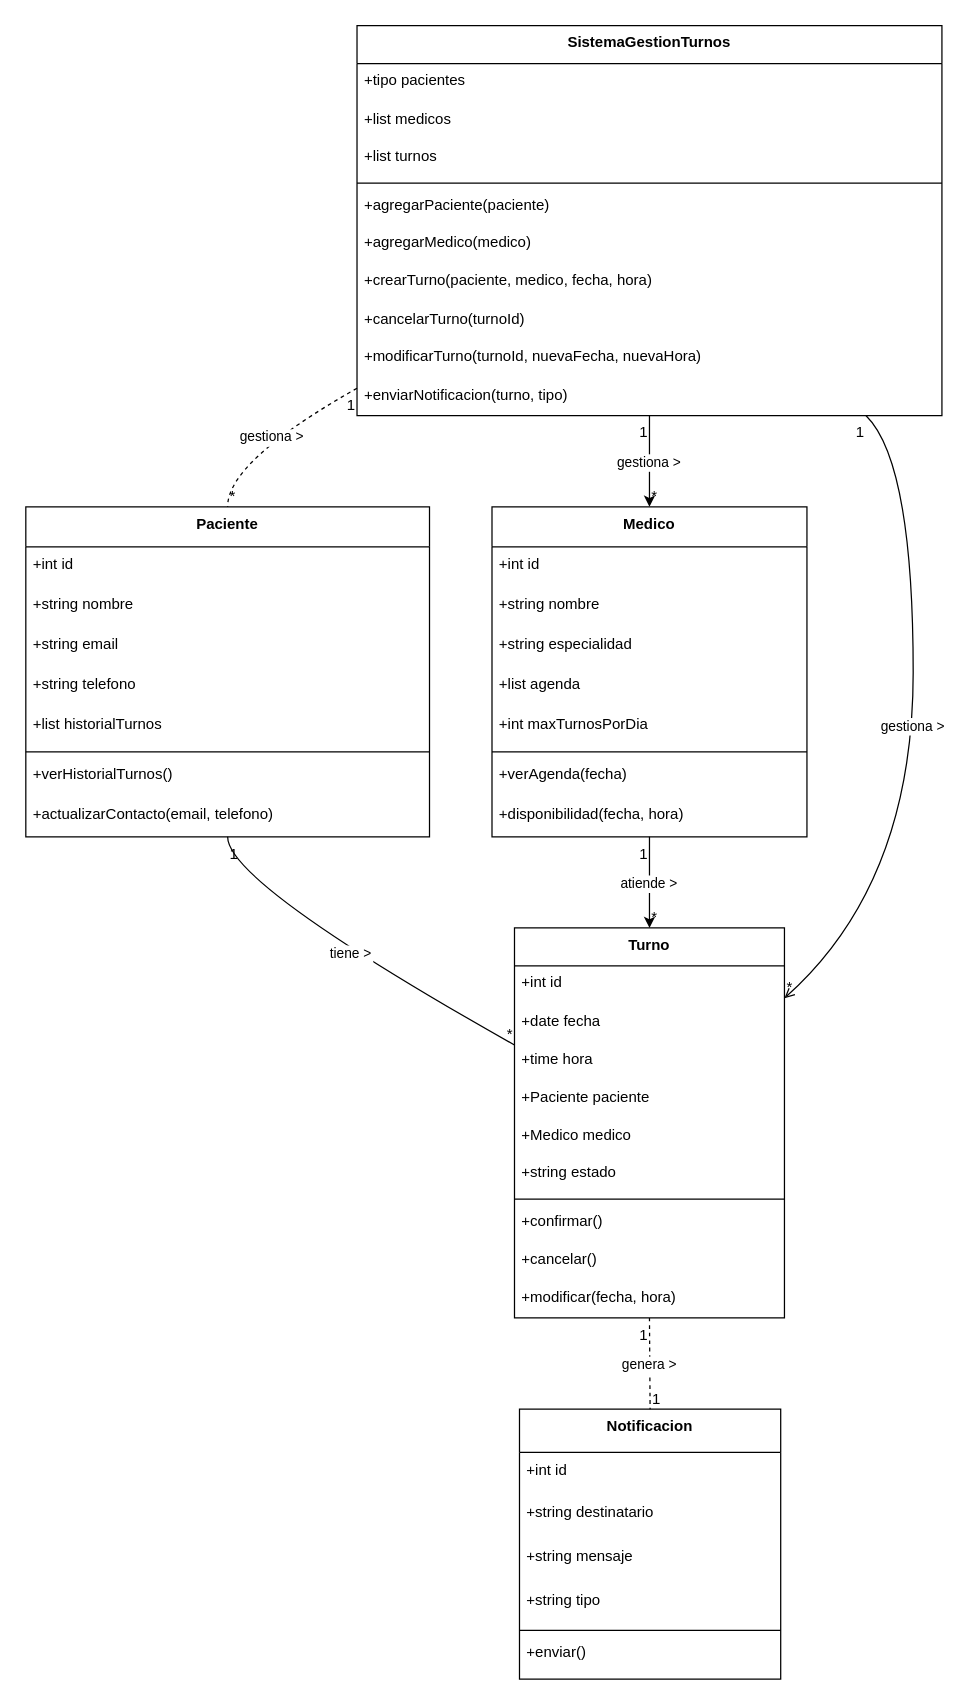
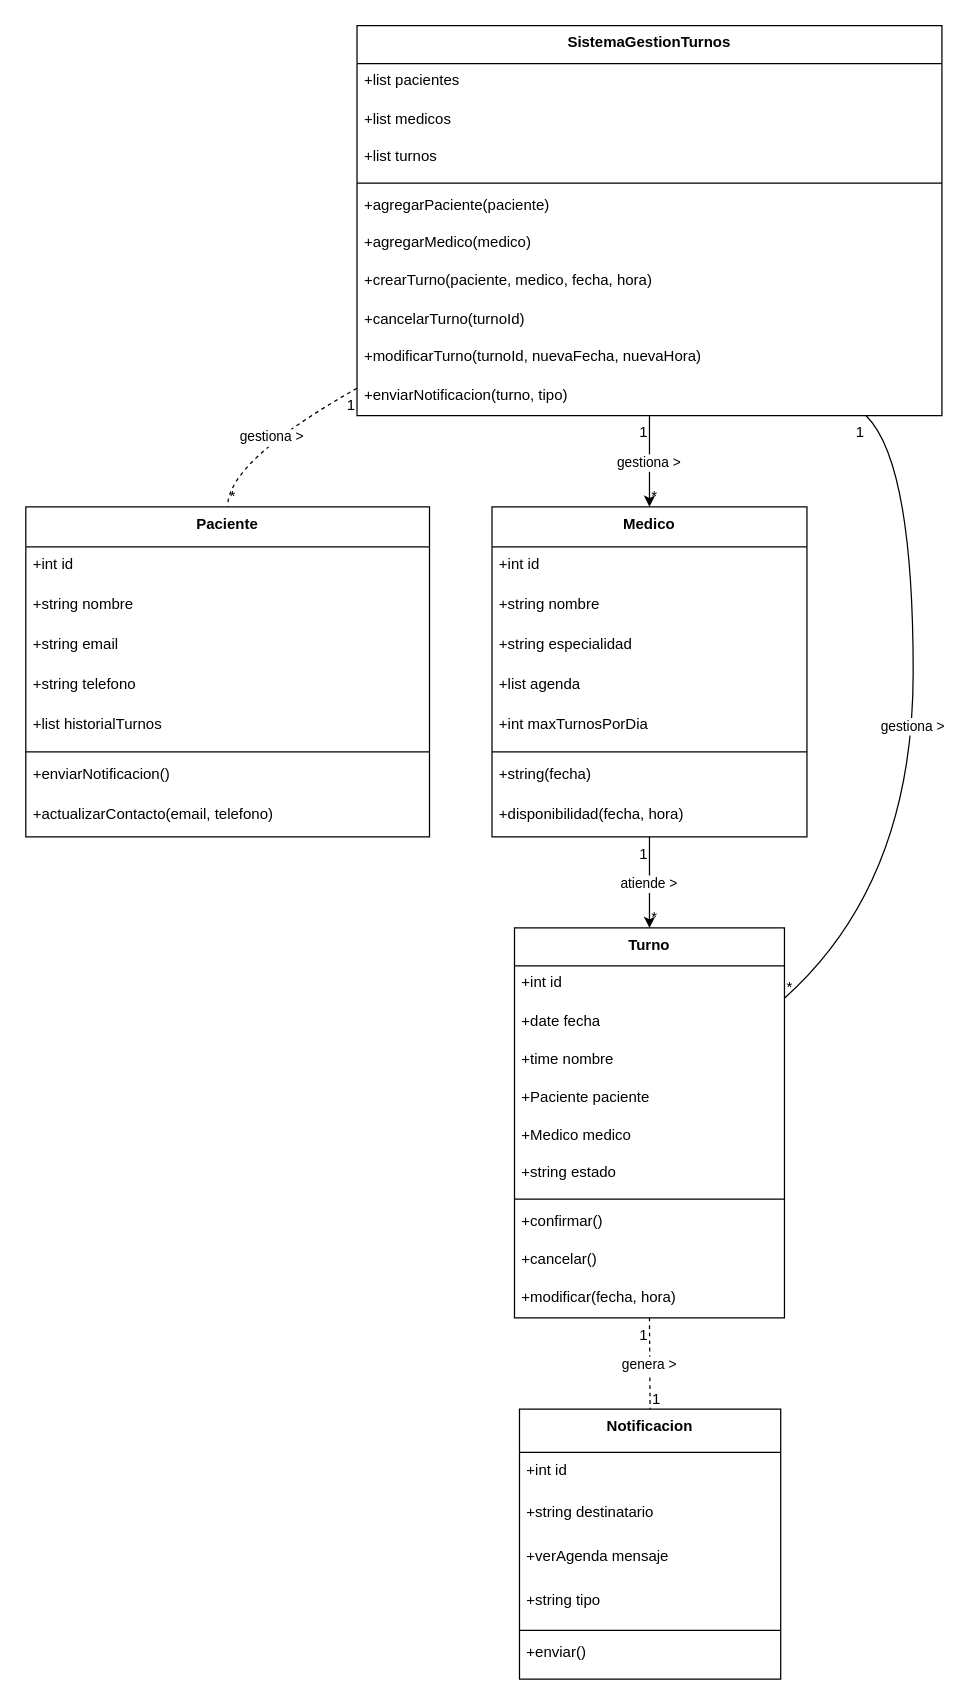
  <mxCell id="0" />
  <mxCell id="1" parent="0" />
  <mxCell id="2" value="Paciente" style="swimlane;fontStyle=1;align=center;verticalAlign=top;childLayout=stackLayout;horizontal=1;startSize=32;horizontalStack=0;resizeParent=1;resizeParentMax=0;resizeLast=0;collapsible=0;marginBottom=0;" vertex="1" parent="1"><mxGeometry x="20" y="405" width="323" height="264" as="geometry" /></mxCell>
  <mxCell id="3" value="+int id" style="text;strokeColor=none;fillColor=none;align=left;verticalAlign=top;spacingLeft=4;spacingRight=4;overflow=hidden;rotatable=0;points=[[0,0.5],[1,0.5]];portConstraint=eastwest;" vertex="1" parent="2"><mxGeometry y="32" width="323" height="32" as="geometry" /></mxCell>
  <mxCell id="4" value="+string nombre" style="text;strokeColor=none;fillColor=none;align=left;verticalAlign=top;spacingLeft=4;spacingRight=4;overflow=hidden;rotatable=0;points=[[0,0.5],[1,0.5]];portConstraint=eastwest;" vertex="1" parent="2"><mxGeometry y="64" width="323" height="32" as="geometry" /></mxCell>
  <mxCell id="5" value="+string email" style="text;strokeColor=none;fillColor=none;align=left;verticalAlign=top;spacingLeft=4;spacingRight=4;overflow=hidden;rotatable=0;points=[[0,0.5],[1,0.5]];portConstraint=eastwest;" vertex="1" parent="2"><mxGeometry y="96" width="323" height="32" as="geometry" /></mxCell>
  <mxCell id="6" value="+string telefono" style="text;strokeColor=none;fillColor=none;align=left;verticalAlign=top;spacingLeft=4;spacingRight=4;overflow=hidden;rotatable=0;points=[[0,0.5],[1,0.5]];portConstraint=eastwest;" vertex="1" parent="2"><mxGeometry y="128" width="323" height="32" as="geometry" /></mxCell>
  <mxCell id="7" value="+list historialTurnos" style="text;strokeColor=none;fillColor=none;align=left;verticalAlign=top;spacingLeft=4;spacingRight=4;overflow=hidden;rotatable=0;points=[[0,0.5],[1,0.5]];portConstraint=eastwest;" vertex="1" parent="2"><mxGeometry y="160" width="323" height="32" as="geometry" /></mxCell>
  <mxCell id="8" style="line;strokeWidth=1;fillColor=none;align=left;verticalAlign=middle;spacingTop=-1;spacingLeft=3;spacingRight=3;rotatable=0;labelPosition=right;points=[];portConstraint=eastwest;strokeColor=inherit;" vertex="1" parent="2"><mxGeometry y="192" width="323" height="8" as="geometry" /></mxCell>
- <mxCell id="9" value="+verHistorialTurnos()" style="text;strokeColor=none;fillColor=none;align=left;verticalAlign=top;spacingLeft=4;spacingRight=4;overflow=hidden;rotatable=0;points=[[0,0.5],[1,0.5]];portConstraint=eastwest;" vertex="1" parent="2"><mxGeometry y="200" width="323" height="32" as="geometry" /></mxCell>
+ <mxCell id="9" value="+enviarNotificacion()" style="text;strokeColor=none;fillColor=none;align=left;verticalAlign=top;spacingLeft=4;spacingRight=4;overflow=hidden;rotatable=0;points=[[0,0.5],[1,0.5]];portConstraint=eastwest;" vertex="1" parent="2"><mxGeometry y="200" width="323" height="32" as="geometry" /></mxCell>
  <mxCell id="10" value="+actualizarContacto(email, telefono)" style="text;strokeColor=none;fillColor=none;align=left;verticalAlign=top;spacingLeft=4;spacingRight=4;overflow=hidden;rotatable=0;points=[[0,0.5],[1,0.5]];portConstraint=eastwest;" vertex="1" parent="2"><mxGeometry y="232" width="323" height="32" as="geometry" /></mxCell>
  <mxCell id="11" value="Medico" style="swimlane;fontStyle=1;align=center;verticalAlign=top;childLayout=stackLayout;horizontal=1;startSize=32;horizontalStack=0;resizeParent=1;resizeParentMax=0;resizeLast=0;collapsible=0;marginBottom=0;" vertex="1" parent="1"><mxGeometry x="393" y="405" width="252" height="264" as="geometry" /></mxCell>
  <mxCell id="12" value="+int id" style="text;strokeColor=none;fillColor=none;align=left;verticalAlign=top;spacingLeft=4;spacingRight=4;overflow=hidden;rotatable=0;points=[[0,0.5],[1,0.5]];portConstraint=eastwest;" vertex="1" parent="11"><mxGeometry y="32" width="252" height="32" as="geometry" /></mxCell>
  <mxCell id="13" value="+string nombre" style="text;strokeColor=none;fillColor=none;align=left;verticalAlign=top;spacingLeft=4;spacingRight=4;overflow=hidden;rotatable=0;points=[[0,0.5],[1,0.5]];portConstraint=eastwest;" vertex="1" parent="11"><mxGeometry y="64" width="252" height="32" as="geometry" /></mxCell>
  <mxCell id="14" value="+string especialidad" style="text;strokeColor=none;fillColor=none;align=left;verticalAlign=top;spacingLeft=4;spacingRight=4;overflow=hidden;rotatable=0;points=[[0,0.5],[1,0.5]];portConstraint=eastwest;" vertex="1" parent="11"><mxGeometry y="96" width="252" height="32" as="geometry" /></mxCell>
  <mxCell id="15" value="+list agenda" style="text;strokeColor=none;fillColor=none;align=left;verticalAlign=top;spacingLeft=4;spacingRight=4;overflow=hidden;rotatable=0;points=[[0,0.5],[1,0.5]];portConstraint=eastwest;" vertex="1" parent="11"><mxGeometry y="128" width="252" height="32" as="geometry" /></mxCell>
  <mxCell id="16" value="+int maxTurnosPorDia" style="text;strokeColor=none;fillColor=none;align=left;verticalAlign=top;spacingLeft=4;spacingRight=4;overflow=hidden;rotatable=0;points=[[0,0.5],[1,0.5]];portConstraint=eastwest;" vertex="1" parent="11"><mxGeometry y="160" width="252" height="32" as="geometry" /></mxCell>
  <mxCell id="17" style="line;strokeWidth=1;fillColor=none;align=left;verticalAlign=middle;spacingTop=-1;spacingLeft=3;spacingRight=3;rotatable=0;labelPosition=right;points=[];portConstraint=eastwest;strokeColor=inherit;" vertex="1" parent="11"><mxGeometry y="192" width="252" height="8" as="geometry" /></mxCell>
- <mxCell id="18" value="+verAgenda(fecha)" style="text;strokeColor=none;fillColor=none;align=left;verticalAlign=top;spacingLeft=4;spacingRight=4;overflow=hidden;rotatable=0;points=[[0,0.5],[1,0.5]];portConstraint=eastwest;" vertex="1" parent="11"><mxGeometry y="200" width="252" height="32" as="geometry" /></mxCell>
+ <mxCell id="18" value="+string(fecha)" style="text;strokeColor=none;fillColor=none;align=left;verticalAlign=top;spacingLeft=4;spacingRight=4;overflow=hidden;rotatable=0;points=[[0,0.5],[1,0.5]];portConstraint=eastwest;" vertex="1" parent="11"><mxGeometry y="200" width="252" height="32" as="geometry" /></mxCell>
  <mxCell id="19" value="+disponibilidad(fecha, hora)" style="text;strokeColor=none;fillColor=none;align=left;verticalAlign=top;spacingLeft=4;spacingRight=4;overflow=hidden;rotatable=0;points=[[0,0.5],[1,0.5]];portConstraint=eastwest;" vertex="1" parent="11"><mxGeometry y="232" width="252" height="32" as="geometry" /></mxCell>
  <mxCell id="20" value="Turno" style="swimlane;fontStyle=1;align=center;verticalAlign=top;childLayout=stackLayout;horizontal=1;startSize=30.4;horizontalStack=0;resizeParent=1;resizeParentMax=0;resizeLast=0;collapsible=0;marginBottom=0;" vertex="1" parent="1"><mxGeometry x="411" y="742" width="216" height="312" as="geometry" /></mxCell>
  <mxCell id="21" value="+int id" style="text;strokeColor=none;fillColor=none;align=left;verticalAlign=top;spacingLeft=4;spacingRight=4;overflow=hidden;rotatable=0;points=[[0,0.5],[1,0.5]];portConstraint=eastwest;" vertex="1" parent="20"><mxGeometry y="30" width="216" height="30" as="geometry" /></mxCell>
  <mxCell id="22" value="+date fecha" style="text;strokeColor=none;fillColor=none;align=left;verticalAlign=top;spacingLeft=4;spacingRight=4;overflow=hidden;rotatable=0;points=[[0,0.5],[1,0.5]];portConstraint=eastwest;" vertex="1" parent="20"><mxGeometry y="61" width="216" height="30" as="geometry" /></mxCell>
- <mxCell id="23" value="+time hora" style="text;strokeColor=none;fillColor=none;align=left;verticalAlign=top;spacingLeft=4;spacingRight=4;overflow=hidden;rotatable=0;points=[[0,0.5],[1,0.5]];portConstraint=eastwest;" vertex="1" parent="20"><mxGeometry y="91" width="216" height="30" as="geometry" /></mxCell>
+ <mxCell id="23" value="+time nombre" style="text;strokeColor=none;fillColor=none;align=left;verticalAlign=top;spacingLeft=4;spacingRight=4;overflow=hidden;rotatable=0;points=[[0,0.5],[1,0.5]];portConstraint=eastwest;" vertex="1" parent="20"><mxGeometry y="91" width="216" height="30" as="geometry" /></mxCell>
  <mxCell id="24" value="+Paciente paciente" style="text;strokeColor=none;fillColor=none;align=left;verticalAlign=top;spacingLeft=4;spacingRight=4;overflow=hidden;rotatable=0;points=[[0,0.5],[1,0.5]];portConstraint=eastwest;" vertex="1" parent="20"><mxGeometry y="122" width="216" height="30" as="geometry" /></mxCell>
  <mxCell id="25" value="+Medico medico" style="text;strokeColor=none;fillColor=none;align=left;verticalAlign=top;spacingLeft=4;spacingRight=4;overflow=hidden;rotatable=0;points=[[0,0.5],[1,0.5]];portConstraint=eastwest;" vertex="1" parent="20"><mxGeometry y="152" width="216" height="30" as="geometry" /></mxCell>
  <mxCell id="26" value="+string estado" style="text;strokeColor=none;fillColor=none;align=left;verticalAlign=top;spacingLeft=4;spacingRight=4;overflow=hidden;rotatable=0;points=[[0,0.5],[1,0.5]];portConstraint=eastwest;" vertex="1" parent="20"><mxGeometry y="182" width="216" height="30" as="geometry" /></mxCell>
  <mxCell id="27" style="line;strokeWidth=1;fillColor=none;align=left;verticalAlign=middle;spacingTop=-1;spacingLeft=3;spacingRight=3;rotatable=0;labelPosition=right;points=[];portConstraint=eastwest;strokeColor=inherit;" vertex="1" parent="20"><mxGeometry y="213" width="216" height="8" as="geometry" /></mxCell>
  <mxCell id="28" value="+confirmar()" style="text;strokeColor=none;fillColor=none;align=left;verticalAlign=top;spacingLeft=4;spacingRight=4;overflow=hidden;rotatable=0;points=[[0,0.5],[1,0.5]];portConstraint=eastwest;" vertex="1" parent="20"><mxGeometry y="221" width="216" height="30" as="geometry" /></mxCell>
  <mxCell id="29" value="+cancelar()" style="text;strokeColor=none;fillColor=none;align=left;verticalAlign=top;spacingLeft=4;spacingRight=4;overflow=hidden;rotatable=0;points=[[0,0.5],[1,0.5]];portConstraint=eastwest;" vertex="1" parent="20"><mxGeometry y="251" width="216" height="30" as="geometry" /></mxCell>
  <mxCell id="30" value="+modificar(fecha, hora)" style="text;strokeColor=none;fillColor=none;align=left;verticalAlign=top;spacingLeft=4;spacingRight=4;overflow=hidden;rotatable=0;points=[[0,0.5],[1,0.5]];portConstraint=eastwest;" vertex="1" parent="20"><mxGeometry y="282" width="216" height="30" as="geometry" /></mxCell>
  <mxCell id="31" value="Notificacion" style="swimlane;fontStyle=1;align=center;verticalAlign=top;childLayout=stackLayout;horizontal=1;startSize=34.667;horizontalStack=0;resizeParent=1;resizeParentMax=0;resizeLast=0;collapsible=0;marginBottom=0;" vertex="1" parent="1"><mxGeometry x="415" y="1127" width="209" height="216" as="geometry" /></mxCell>
  <mxCell id="32" value="+int id" style="text;strokeColor=none;fillColor=none;align=left;verticalAlign=top;spacingLeft=4;spacingRight=4;overflow=hidden;rotatable=0;points=[[0,0.5],[1,0.5]];portConstraint=eastwest;" vertex="1" parent="31"><mxGeometry y="35" width="209" height="35" as="geometry" /></mxCell>
  <mxCell id="33" value="+string destinatario" style="text;strokeColor=none;fillColor=none;align=left;verticalAlign=top;spacingLeft=4;spacingRight=4;overflow=hidden;rotatable=0;points=[[0,0.5],[1,0.5]];portConstraint=eastwest;" vertex="1" parent="31"><mxGeometry y="69" width="209" height="35" as="geometry" /></mxCell>
- <mxCell id="34" value="+string mensaje" style="text;strokeColor=none;fillColor=none;align=left;verticalAlign=top;spacingLeft=4;spacingRight=4;overflow=hidden;rotatable=0;points=[[0,0.5],[1,0.5]];portConstraint=eastwest;" vertex="1" parent="31"><mxGeometry y="104" width="209" height="35" as="geometry" /></mxCell>
+ <mxCell id="34" value="+verAgenda mensaje" style="text;strokeColor=none;fillColor=none;align=left;verticalAlign=top;spacingLeft=4;spacingRight=4;overflow=hidden;rotatable=0;points=[[0,0.5],[1,0.5]];portConstraint=eastwest;" vertex="1" parent="31"><mxGeometry y="104" width="209" height="35" as="geometry" /></mxCell>
  <mxCell id="35" value="+string tipo" style="text;strokeColor=none;fillColor=none;align=left;verticalAlign=top;spacingLeft=4;spacingRight=4;overflow=hidden;rotatable=0;points=[[0,0.5],[1,0.5]];portConstraint=eastwest;" vertex="1" parent="31"><mxGeometry y="139" width="209" height="35" as="geometry" /></mxCell>
  <mxCell id="36" style="line;strokeWidth=1;fillColor=none;align=left;verticalAlign=middle;spacingTop=-1;spacingLeft=3;spacingRight=3;rotatable=0;labelPosition=right;points=[];portConstraint=eastwest;strokeColor=inherit;" vertex="1" parent="31"><mxGeometry y="173" width="209" height="8" as="geometry" /></mxCell>
  <mxCell id="37" value="+enviar()" style="text;strokeColor=none;fillColor=none;align=left;verticalAlign=top;spacingLeft=4;spacingRight=4;overflow=hidden;rotatable=0;points=[[0,0.5],[1,0.5]];portConstraint=eastwest;" vertex="1" parent="31"><mxGeometry y="181" width="209" height="35" as="geometry" /></mxCell>
  <mxCell id="38" value="SistemaGestionTurnos" style="swimlane;fontStyle=1;align=center;verticalAlign=top;childLayout=stackLayout;horizontal=1;startSize=30.4;horizontalStack=0;resizeParent=1;resizeParentMax=0;resizeLast=0;collapsible=0;marginBottom=0;" vertex="1" parent="1"><mxGeometry x="285" y="20" width="468" height="312" as="geometry" /></mxCell>
- <mxCell id="39" value="+tipo pacientes" style="text;strokeColor=none;fillColor=none;align=left;verticalAlign=top;spacingLeft=4;spacingRight=4;overflow=hidden;rotatable=0;points=[[0,0.5],[1,0.5]];portConstraint=eastwest;" vertex="1" parent="38"><mxGeometry y="30" width="468" height="30" as="geometry" /></mxCell>
+ <mxCell id="39" value="+list pacientes" style="text;strokeColor=none;fillColor=none;align=left;verticalAlign=top;spacingLeft=4;spacingRight=4;overflow=hidden;rotatable=0;points=[[0,0.5],[1,0.5]];portConstraint=eastwest;" vertex="1" parent="38"><mxGeometry y="30" width="468" height="30" as="geometry" /></mxCell>
  <mxCell id="40" value="+list medicos" style="text;strokeColor=none;fillColor=none;align=left;verticalAlign=top;spacingLeft=4;spacingRight=4;overflow=hidden;rotatable=0;points=[[0,0.5],[1,0.5]];portConstraint=eastwest;" vertex="1" parent="38"><mxGeometry y="61" width="468" height="30" as="geometry" /></mxCell>
  <mxCell id="41" value="+list turnos" style="text;strokeColor=none;fillColor=none;align=left;verticalAlign=top;spacingLeft=4;spacingRight=4;overflow=hidden;rotatable=0;points=[[0,0.5],[1,0.5]];portConstraint=eastwest;" vertex="1" parent="38"><mxGeometry y="91" width="468" height="30" as="geometry" /></mxCell>
  <mxCell id="42" style="line;strokeWidth=1;fillColor=none;align=left;verticalAlign=middle;spacingTop=-1;spacingLeft=3;spacingRight=3;rotatable=0;labelPosition=right;points=[];portConstraint=eastwest;strokeColor=inherit;" vertex="1" parent="38"><mxGeometry y="122" width="468" height="8" as="geometry" /></mxCell>
  <mxCell id="43" value="+agregarPaciente(paciente)" style="text;strokeColor=none;fillColor=none;align=left;verticalAlign=top;spacingLeft=4;spacingRight=4;overflow=hidden;rotatable=0;points=[[0,0.5],[1,0.5]];portConstraint=eastwest;" vertex="1" parent="38"><mxGeometry y="130" width="468" height="30" as="geometry" /></mxCell>
  <mxCell id="44" value="+agregarMedico(medico)" style="text;strokeColor=none;fillColor=none;align=left;verticalAlign=top;spacingLeft=4;spacingRight=4;overflow=hidden;rotatable=0;points=[[0,0.5],[1,0.5]];portConstraint=eastwest;" vertex="1" parent="38"><mxGeometry y="160" width="468" height="30" as="geometry" /></mxCell>
  <mxCell id="45" value="+crearTurno(paciente, medico, fecha, hora)" style="text;strokeColor=none;fillColor=none;align=left;verticalAlign=top;spacingLeft=4;spacingRight=4;overflow=hidden;rotatable=0;points=[[0,0.5],[1,0.5]];portConstraint=eastwest;" vertex="1" parent="38"><mxGeometry y="190" width="468" height="30" as="geometry" /></mxCell>
  <mxCell id="46" value="+cancelarTurno(turnoId)" style="text;strokeColor=none;fillColor=none;align=left;verticalAlign=top;spacingLeft=4;spacingRight=4;overflow=hidden;rotatable=0;points=[[0,0.5],[1,0.5]];portConstraint=eastwest;" vertex="1" parent="38"><mxGeometry y="221" width="468" height="30" as="geometry" /></mxCell>
  <mxCell id="47" value="+modificarTurno(turnoId, nuevaFecha, nuevaHora)" style="text;strokeColor=none;fillColor=none;align=left;verticalAlign=top;spacingLeft=4;spacingRight=4;overflow=hidden;rotatable=0;points=[[0,0.5],[1,0.5]];portConstraint=eastwest;" vertex="1" parent="38"><mxGeometry y="251" width="468" height="30" as="geometry" /></mxCell>
  <mxCell id="48" value="+enviarNotificacion(turno, tipo)" style="text;strokeColor=none;fillColor=none;align=left;verticalAlign=top;spacingLeft=4;spacingRight=4;overflow=hidden;rotatable=0;points=[[0,0.5],[1,0.5]];portConstraint=eastwest;" vertex="1" parent="38"><mxGeometry y="282" width="468" height="30" as="geometry" /></mxCell>
- <mxCell id="49" value="tiene &gt;" style="curved=1;startArrow=none;endArrow=none;exitX=0.5;exitY=1;entryX=0;entryY=0.3;" edge="1" parent="1" source="2" target="20"><mxGeometry relative="1" as="geometry"><Array as="points"><mxPoint x="181" y="706" /></Array></mxGeometry></mxCell>
- <mxCell id="50" value="1" style="edgeLabel;resizable=0;labelBackgroundColor=none;fontSize=12;align=left;verticalAlign=top;" vertex="1" parent="49"><mxGeometry x="-1" relative="1" as="geometry" /></mxCell>
- <mxCell id="51" value="*" style="edgeLabel;resizable=0;labelBackgroundColor=none;fontSize=12;align=right;verticalAlign=bottom;" vertex="1" parent="49"><mxGeometry x="1" relative="1" as="geometry" /></mxCell>
  <mxCell id="52" value="atiende &gt;" style="curved=1;startArrow=none;endArrow=classic;exitX=0.5;exitY=1;entryX=0.5;entryY=0;" edge="1" parent="1" source="11" target="20"><mxGeometry relative="1" as="geometry"><Array as="points" /></mxGeometry></mxCell>
  <mxCell id="53" value="1" style="edgeLabel;resizable=0;labelBackgroundColor=none;fontSize=12;align=right;verticalAlign=top;" vertex="1" parent="52"><mxGeometry x="-1" relative="1" as="geometry" /></mxCell>
  <mxCell id="54" value="*" style="edgeLabel;resizable=0;labelBackgroundColor=none;fontSize=12;align=left;verticalAlign=bottom;" vertex="1" parent="52"><mxGeometry x="1" relative="1" as="geometry" /></mxCell>
  <mxCell id="55" value="genera &gt;" style="curved=1;startArrow=none;endArrow=none;exitX=0.5;exitY=1;entryX=0.5;entryY=0;dashed=1;" edge="1" parent="1" source="20" target="31"><mxGeometry relative="1" as="geometry"><Array as="points" /></mxGeometry></mxCell>
  <mxCell id="56" value="1" style="edgeLabel;resizable=0;labelBackgroundColor=none;fontSize=12;align=right;verticalAlign=top;" vertex="1" parent="55"><mxGeometry x="-1" relative="1" as="geometry" /></mxCell>
  <mxCell id="57" value="1" style="edgeLabel;resizable=0;labelBackgroundColor=none;fontSize=12;align=left;verticalAlign=bottom;" vertex="1" parent="55"><mxGeometry x="1" relative="1" as="geometry" /></mxCell>
  <mxCell id="58" value="gestiona &gt;" style="curved=1;startArrow=none;endArrow=none;exitX=0;exitY=0.93;entryX=0.5;entryY=0;dashed=1;" edge="1" parent="1" source="38" target="2"><mxGeometry relative="1" as="geometry"><Array as="points"><mxPoint x="181" y="369" /></Array></mxGeometry></mxCell>
  <mxCell id="59" value="1" style="edgeLabel;resizable=0;labelBackgroundColor=none;fontSize=12;align=right;verticalAlign=top;" vertex="1" parent="58"><mxGeometry x="-1" relative="1" as="geometry" /></mxCell>
  <mxCell id="60" value="*" style="edgeLabel;resizable=0;labelBackgroundColor=none;fontSize=12;align=left;verticalAlign=bottom;" vertex="1" parent="58"><mxGeometry x="1" relative="1" as="geometry" /></mxCell>
  <mxCell id="61" value="gestiona &gt;" style="curved=1;startArrow=none;endArrow=classic;exitX=0.5;exitY=1;entryX=0.5;entryY=0;" edge="1" parent="1" source="38" target="11"><mxGeometry relative="1" as="geometry"><Array as="points" /></mxGeometry></mxCell>
  <mxCell id="62" value="1" style="edgeLabel;resizable=0;labelBackgroundColor=none;fontSize=12;align=right;verticalAlign=top;" vertex="1" parent="61"><mxGeometry x="-1" relative="1" as="geometry" /></mxCell>
  <mxCell id="63" value="*" style="edgeLabel;resizable=0;labelBackgroundColor=none;fontSize=12;align=left;verticalAlign=bottom;" vertex="1" parent="61"><mxGeometry x="1" relative="1" as="geometry" /></mxCell>
- <mxCell id="64" value="gestiona &gt;" style="curved=1;startArrow=none;endArrow=open;exitX=0.87;exitY=1;entryX=1;entryY=0.18;" edge="1" parent="1" source="38" target="20"><mxGeometry relative="1" as="geometry"><Array as="points"><mxPoint x="730" y="369" /><mxPoint x="730" y="706" /></Array></mxGeometry></mxCell>
+ <mxCell id="64" value="gestiona &gt;" style="curved=1;startArrow=none;endArrow=none;exitX=0.87;exitY=1;entryX=1;entryY=0.18;" edge="1" parent="1" source="38" target="20"><mxGeometry relative="1" as="geometry"><Array as="points"><mxPoint x="730" y="369" /><mxPoint x="730" y="706" /></Array></mxGeometry></mxCell>
  <mxCell id="65" value="1" style="edgeLabel;resizable=0;labelBackgroundColor=none;fontSize=12;align=right;verticalAlign=top;" vertex="1" parent="64"><mxGeometry x="-1" relative="1" as="geometry" /></mxCell>
  <mxCell id="66" value="*" style="edgeLabel;resizable=0;labelBackgroundColor=none;fontSize=12;align=left;verticalAlign=bottom;" vertex="1" parent="64"><mxGeometry x="1" relative="1" as="geometry" /></mxCell>
